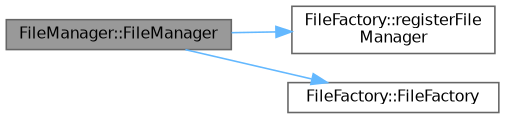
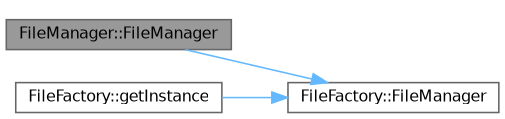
  digraph {
    rankdir=LR
    node [color=grey40 fillcolor=white fontname=Helvetica fontsize=10 shape=box style=filled]
    edge [color=steelblue1 fontname=Helvetica fontsize=10 labelfontname=Helvetica labelfontsize=10 style=solid]
    n1 [color=gray40 fillcolor=grey60 fontcolor=black height=0.2 label="FileManager::FileManager" width=0.4]
-   n2 [height=0.2 label="FileFactory::registerFile\lManager" width=0.4]
-   n3 [height=0.2 label="FileFactory::FileFactory" width=0.4]
-   n1 -> n2
+   n3 [height=0.2 label="FileFactory::FileManager" width=0.4]
+   n4 [height=0.2 label="FileFactory::getInstance" width=0.4]
    n1 -> n3
+   n4 -> n3
  }
